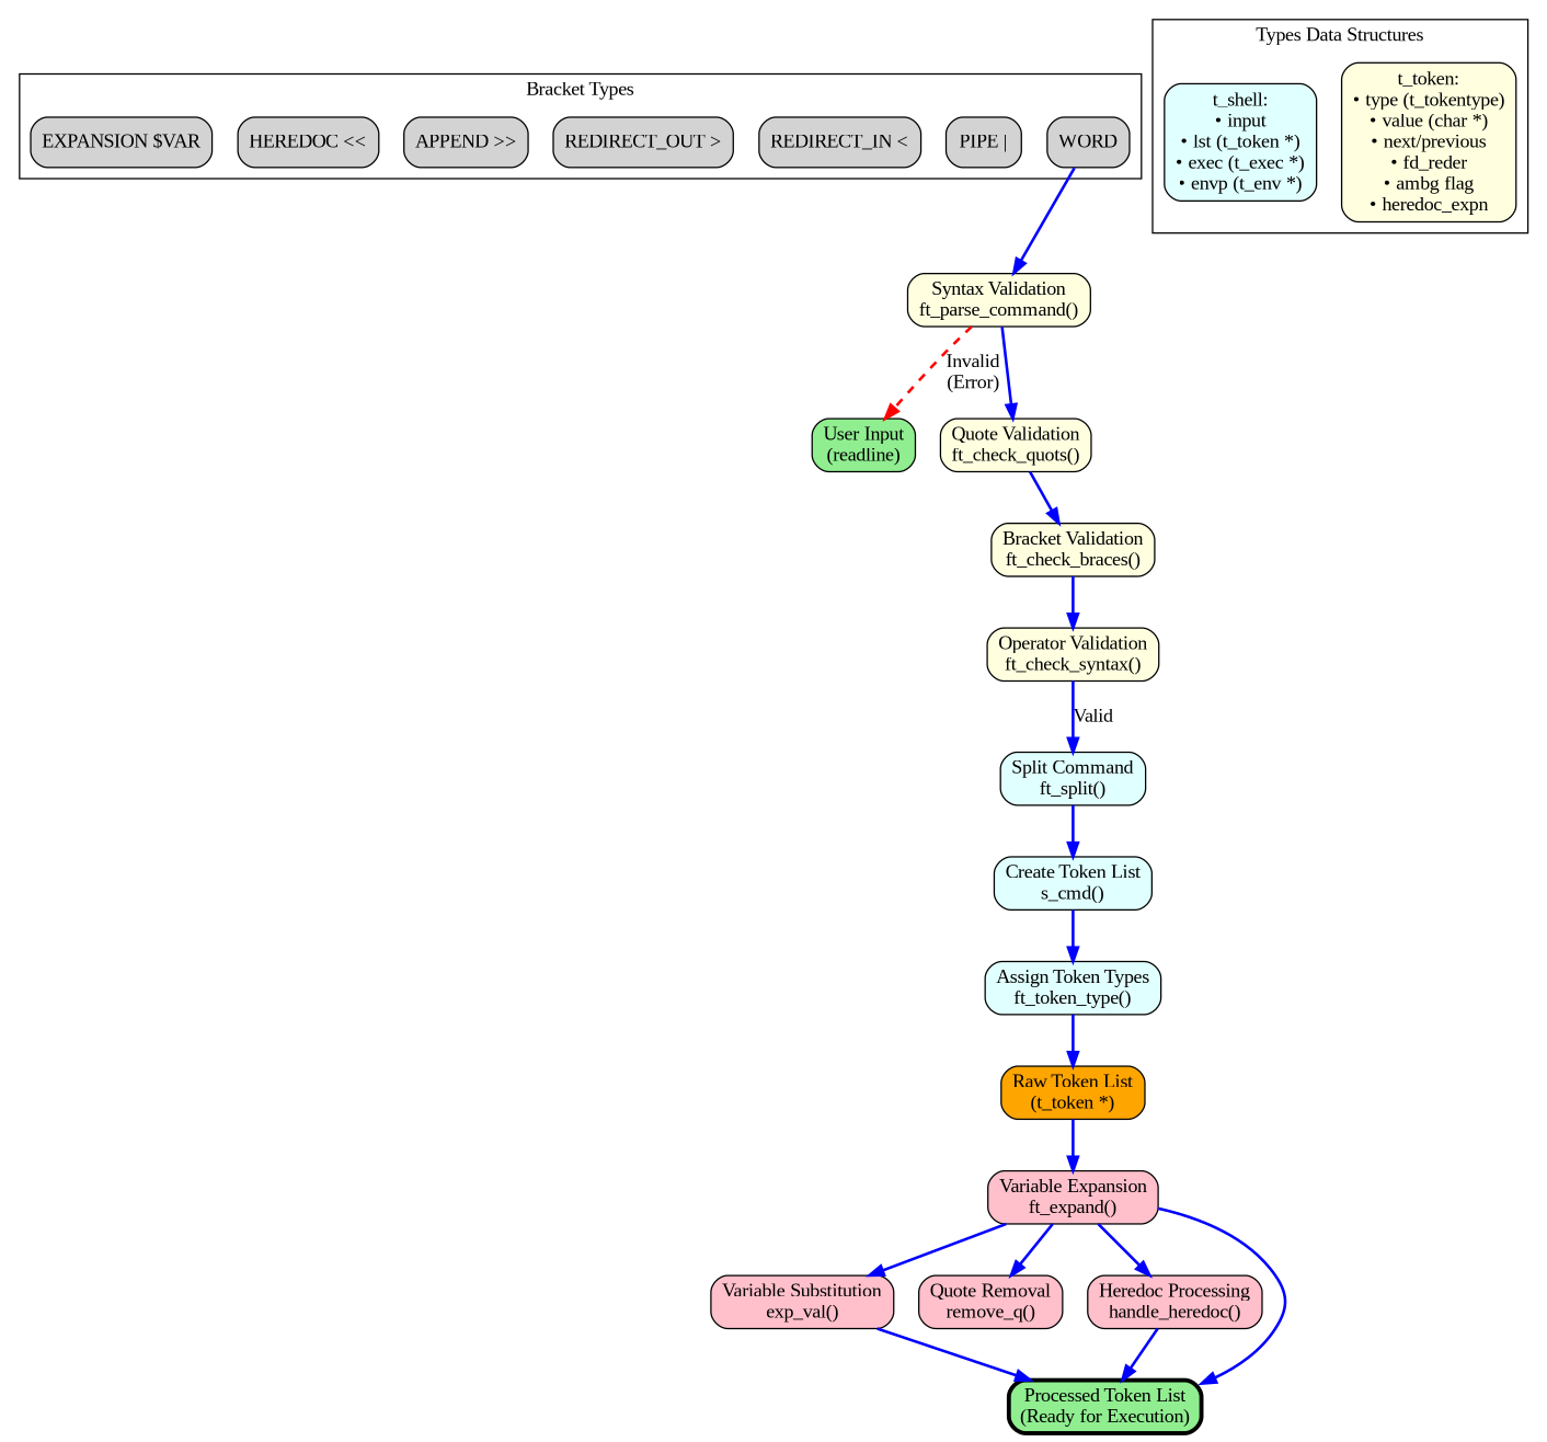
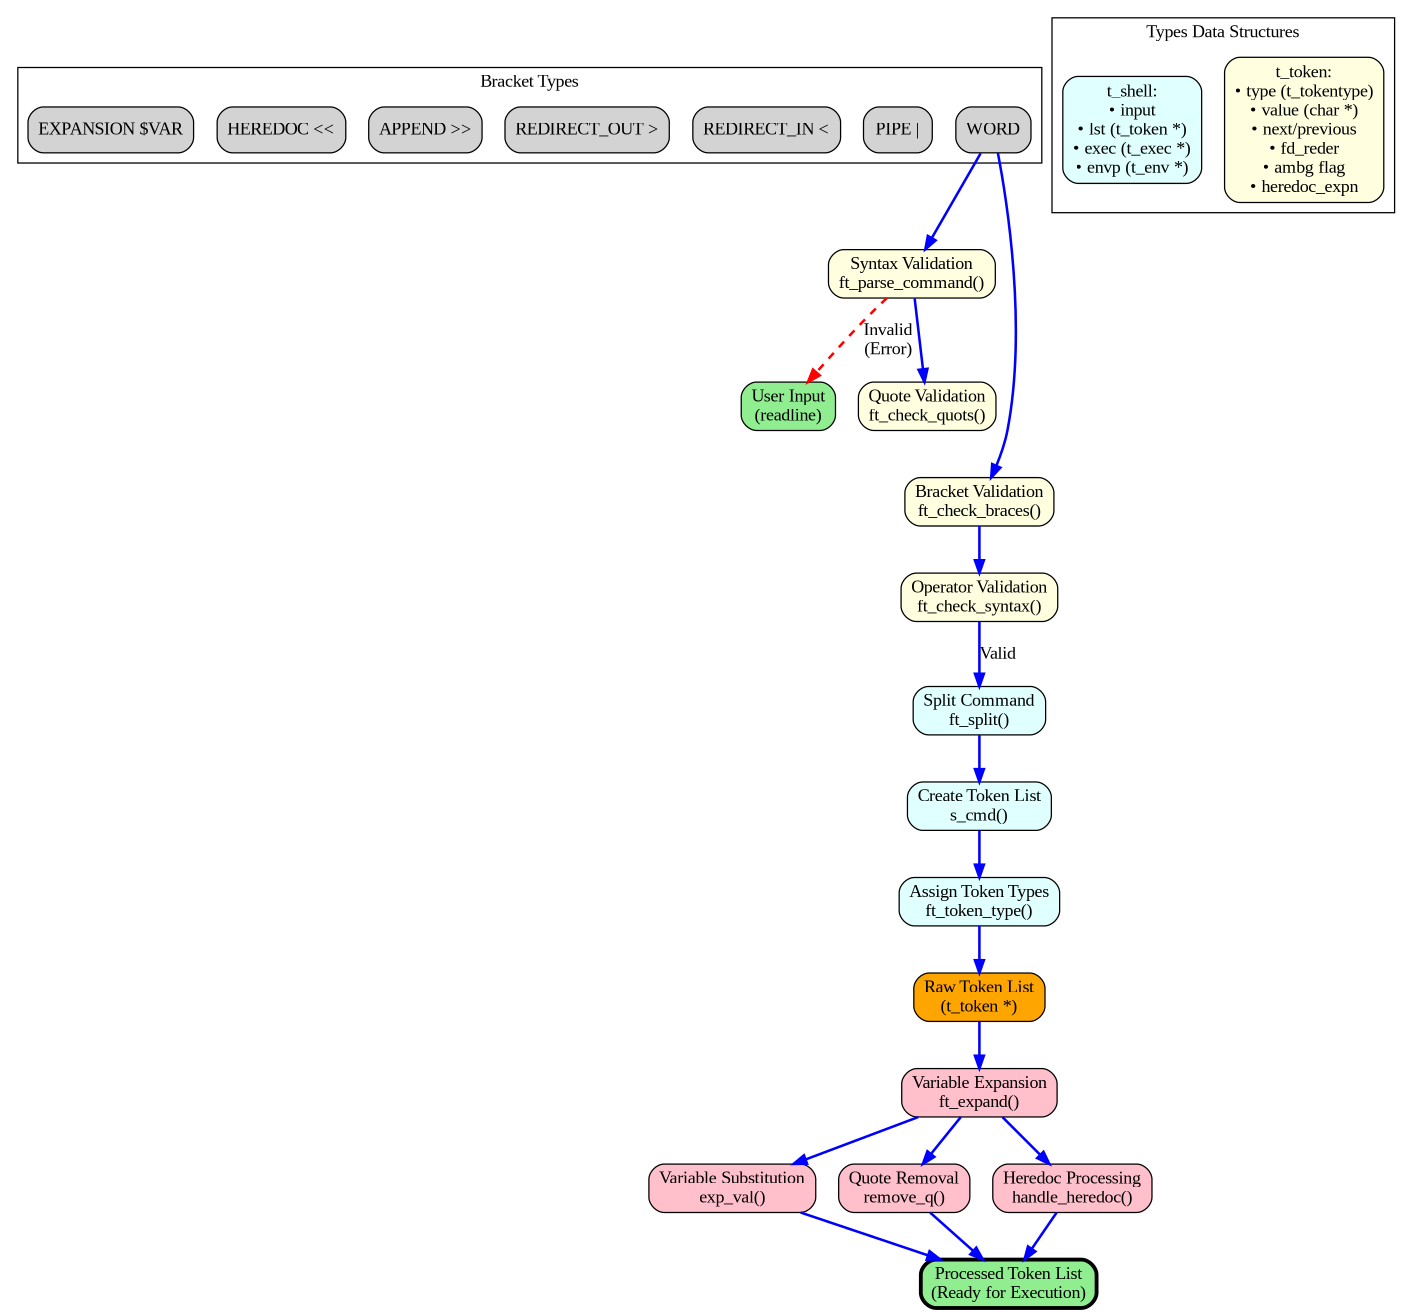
  digraph {
    fontname="Liberation Serif"
    rankdir=TB
    node [fillcolor=lightgray fontname="Liberation Serif" shape=box style="rounded,filled"]
    edge [color=blue fontname="Liberation Serif" penwidth=2]
    n1 [label=WORD]
    n2 [label="PIPE |"]
    n3 [label="REDIRECT_IN <"]
    n4 [label="REDIRECT_OUT >"]
    n5 [label="APPEND >>"]
    n6 [label="HEREDOC <<"]
    n7 [label="EXPANSION $VAR"]
    n8 [fillcolor=lightyellow label="t_token:\n• type (t_tokentype)\n• value (char *)\n• next/previous\n• fd_reder\n• ambg flag\n• heredoc_expn" shape=record]
    n9 [fillcolor=lightcyan label="t_shell:\n• input\n• lst (t_token *)\n• exec (t_exec *)\n• envp (t_env *)" shape=record]
    n10 [fillcolor=lightyellow label="Syntax Validation\nft_parse_command()"]
    n11 [fillcolor=lightgreen label="User Input\n(readline)"]
    n12 [fillcolor=lightyellow label="Quote Validation\nft_check_quots()"]
    n13 [fillcolor=lightyellow label="Bracket Validation\nft_check_braces()"]
    n14 [fillcolor=lightyellow label="Operator Validation\nft_check_syntax()"]
    n15 [fillcolor=lightcyan label="Split Command\nft_split()"]
    n16 [fillcolor=lightcyan label="Create Token List\ns_cmd()"]
    n17 [fillcolor=lightcyan label="Assign Token Types\nft_token_type()"]
    n18 [fillcolor=orange label="Raw Token List\n(t_token *)"]
    n19 [fillcolor=pink label="Variable Expansion\nft_expand()"]
    n20 [fillcolor=pink label="Variable Substitution\nexp_val()"]
    n21 [fillcolor=pink label="Quote Removal\nremove_q()"]
    n22 [fillcolor=pink label="Heredoc Processing\nhandle_heredoc()"]
    n23 [fillcolor=lightgreen label="Processed Token List\n(Ready for Execution)" penwidth=3]
    subgraph cluster_1 {
      fillcolor=white
      label="Bracket Types"
      style=filled
      n1
      n2
      n3
      n4
      n5
      n6
      n7
    }
    subgraph cluster_2 {
      fillcolor=white
      label="Types Data Structures"
      style=filled
      n8
      n9
    }
    n1 -> n10
    n10 -> n11 [color=red label="Invalid\n(Error)" style=dashed]
    n10 -> n12
-   n12 -> n13
+   n1 -> n13
    n13 -> n14
    n14 -> n15 [label=Valid]
    n15 -> n16
    n16 -> n17
    n17 -> n18
    n18 -> n19
    n19 -> n20
    n19 -> n21
    n19 -> n22
    n20 -> n23
-   n19 -> n23
+   n21 -> n23
    n22 -> n23
  }
